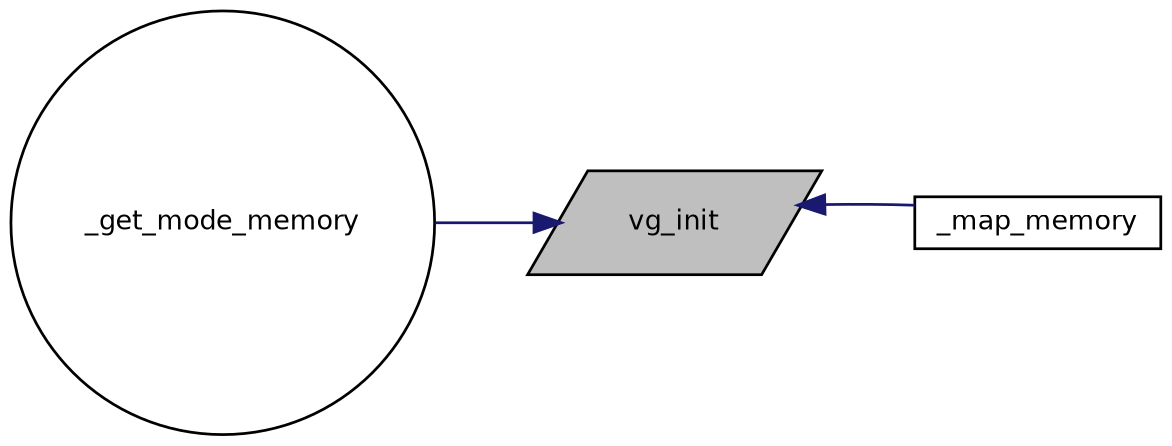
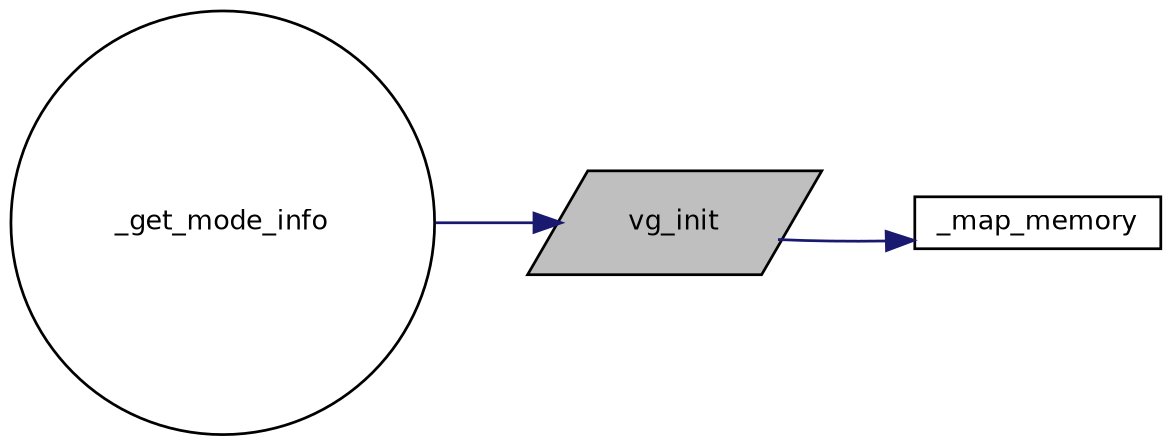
  digraph {
    rankdir=LR
    node [color=black fillcolor=white fontname=Helvetica fontsize=10 style=filled]
    edge [color=midnightblue fontname=Helvetica fontsize=10 labelfontname=Helvetica labelfontsize=10 style=solid]
    n1 [fillcolor=grey75 fontcolor=black height=0.2 label=vg_init shape=parallelogram width=0.4]
    n2 [height=0.2 label=_map_memory shape=box width=0.4]
-   n3 [height=0.2 label=_get_mode_memory shape=circle width=0.4]
-   n2 -> n1
+   n3 [height=0.2 label=_get_mode_info shape=circle width=0.4]
+   n1 -> n2
    n3 -> n1
  }
